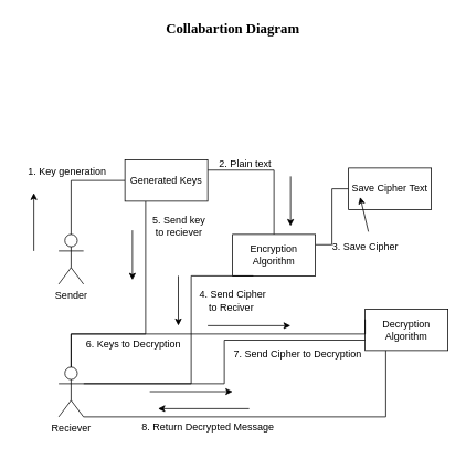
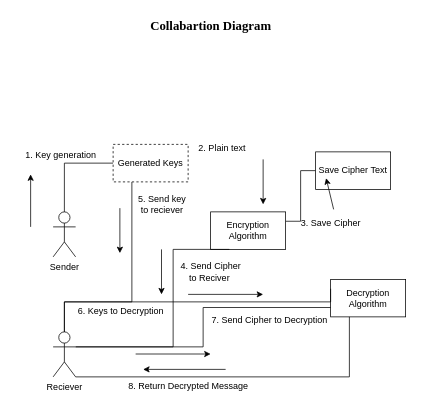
  <mxCell id="0" />
  <mxCell id="1" parent="0" />
  <mxCell id="2" style="edgeStyle=orthogonalEdgeStyle;rounded=0;orthogonalLoop=1;jettySize=auto;html=1;exitX=0.5;exitY=0;exitDx=0;exitDy=0;exitPerimeter=0;entryX=0;entryY=0.5;entryDx=0;entryDy=0;endArrow=none;endFill=0;" edge="1" parent="1" source="3" target="6"><mxGeometry relative="1" as="geometry" /></mxCell>
  <mxCell id="3" value="Sender" style="shape=umlActor;verticalLabelPosition=bottom;verticalAlign=top;html=1;outlineConnect=0;" vertex="1" parent="1"><mxGeometry x="70" y="282" width="30" height="60" as="geometry" /></mxCell>
  <mxCell id="4" style="edgeStyle=orthogonalEdgeStyle;rounded=0;orthogonalLoop=1;jettySize=auto;html=1;exitX=0.25;exitY=1;exitDx=0;exitDy=0;endArrow=none;endFill=0;" edge="1" parent="1" source="6" target="13"><mxGeometry relative="1" as="geometry"><Array as="points"><mxPoint x="175" y="402" /><mxPoint x="85" y="402" /></Array></mxGeometry></mxCell>
- <mxCell id="5" style="edgeStyle=orthogonalEdgeStyle;rounded=0;orthogonalLoop=1;jettySize=auto;html=1;exitX=1;exitY=0.25;exitDx=0;exitDy=0;entryX=0.5;entryY=0;entryDx=0;entryDy=0;endArrow=none;endFill=0;" edge="1" parent="1" source="6" target="8"><mxGeometry relative="1" as="geometry" /></mxCell>
- <mxCell id="6" value="Generated Keys" style="rounded=0;whiteSpace=wrap;html=1;" vertex="1" parent="1"><mxGeometry x="150" y="192" width="100" height="50" as="geometry" /></mxCell>
+ <mxCell id="6" value="Generated Keys" style="rounded=0;whiteSpace=wrap;html=1;dashed=1;" vertex="1" parent="1"><mxGeometry x="150" y="192" width="100" height="50" as="geometry" /></mxCell>
  <mxCell id="7" style="edgeStyle=orthogonalEdgeStyle;rounded=0;orthogonalLoop=1;jettySize=auto;html=1;exitX=1;exitY=0.25;exitDx=0;exitDy=0;entryX=0;entryY=0.5;entryDx=0;entryDy=0;endArrow=none;endFill=0;" edge="1" parent="1" source="8" target="9"><mxGeometry relative="1" as="geometry" /></mxCell>
  <mxCell id="8" value="Encryption Algorithm" style="rounded=0;whiteSpace=wrap;html=1;" vertex="1" parent="1"><mxGeometry x="280" y="282" width="100" height="50" as="geometry" /></mxCell>
  <mxCell id="9" value="Save Cipher Text" style="rounded=0;whiteSpace=wrap;html=1;" vertex="1" parent="1"><mxGeometry x="420" y="202" width="100" height="50" as="geometry" /></mxCell>
  <mxCell id="10" value="Decryption Algorithm" style="rounded=0;whiteSpace=wrap;html=1;" vertex="1" parent="1"><mxGeometry x="440" y="372" width="100" height="50" as="geometry" /></mxCell>
  <mxCell id="11" style="edgeStyle=orthogonalEdgeStyle;rounded=0;orthogonalLoop=1;jettySize=auto;html=1;exitX=1;exitY=0.333;exitDx=0;exitDy=0;exitPerimeter=0;entryX=0;entryY=0.75;entryDx=0;entryDy=0;endArrow=none;endFill=0;" edge="1" parent="1" source="13" target="10"><mxGeometry relative="1" as="geometry"><Array as="points"><mxPoint x="270" y="462" /><mxPoint x="270" y="410" /></Array></mxGeometry></mxCell>
  <mxCell id="12" style="edgeStyle=orthogonalEdgeStyle;rounded=0;orthogonalLoop=1;jettySize=auto;html=1;exitX=0.5;exitY=0;exitDx=0;exitDy=0;exitPerimeter=0;entryX=0;entryY=0.25;entryDx=0;entryDy=0;endArrow=none;endFill=0;" edge="1" parent="1" source="13" target="10"><mxGeometry relative="1" as="geometry"><Array as="points"><mxPoint x="85" y="402" /><mxPoint x="440" y="402" /></Array></mxGeometry></mxCell>
  <mxCell id="13" value="Reciever" style="shape=umlActor;verticalLabelPosition=bottom;verticalAlign=top;html=1;outlineConnect=0;" vertex="1" parent="1"><mxGeometry x="70" y="442" width="30" height="60" as="geometry" /></mxCell>
  <mxCell id="14" style="edgeStyle=orthogonalEdgeStyle;rounded=0;orthogonalLoop=1;jettySize=auto;html=1;exitX=0.25;exitY=1;exitDx=0;exitDy=0;entryX=1;entryY=0.333;entryDx=0;entryDy=0;entryPerimeter=0;endArrow=none;endFill=0;" edge="1" parent="1" source="8" target="13"><mxGeometry relative="1" as="geometry"><Array as="points"><mxPoint x="230" y="332" /><mxPoint x="230" y="462" /></Array></mxGeometry></mxCell>
  <mxCell id="15" value="1. Key generation" style="text;html=1;align=center;verticalAlign=middle;resizable=0;points=[];autosize=1;strokeColor=none;fillColor=none;" vertex="1" parent="1"><mxGeometry x="20" y="192" width="120" height="30" as="geometry" /></mxCell>
  <mxCell id="16" value="2. Plain text" style="text;html=1;align=center;verticalAlign=middle;resizable=0;points=[];autosize=1;strokeColor=none;fillColor=none;" vertex="1" parent="1"><mxGeometry x="250" y="182" width="90" height="30" as="geometry" /></mxCell>
  <mxCell id="17" value="3. Save Cipher" style="text;html=1;align=center;verticalAlign=middle;resizable=0;points=[];autosize=1;strokeColor=none;fillColor=none;" vertex="1" parent="1"><mxGeometry x="390" y="282" width="100" height="30" as="geometry" /></mxCell>
  <mxCell id="18" value="4. Send Cipher&lt;div&gt;to Reciver&amp;nbsp;&lt;/div&gt;" style="text;html=1;align=center;verticalAlign=middle;resizable=0;points=[];autosize=1;strokeColor=none;fillColor=none;" vertex="1" parent="1"><mxGeometry x="230" y="342" width="100" height="40" as="geometry" /></mxCell>
  <mxCell id="19" value="5. Send key&lt;div&gt;to reciever&lt;/div&gt;" style="text;html=1;align=center;verticalAlign=middle;resizable=0;points=[];autosize=1;strokeColor=none;fillColor=none;" vertex="1" parent="1"><mxGeometry x="170" y="252" width="90" height="40" as="geometry" /></mxCell>
  <mxCell id="20" value="6. Keys to Decryption" style="text;html=1;align=center;verticalAlign=middle;resizable=0;points=[];autosize=1;strokeColor=none;fillColor=none;" vertex="1" parent="1"><mxGeometry x="90" y="400" width="140" height="30" as="geometry" /></mxCell>
  <mxCell id="21" value="7. Send Cipher to Decryption&amp;nbsp;" style="text;html=1;align=center;verticalAlign=middle;resizable=0;points=[];autosize=1;strokeColor=none;fillColor=none;" vertex="1" parent="1"><mxGeometry x="270" y="412" width="180" height="30" as="geometry" /></mxCell>
  <mxCell id="22" style="edgeStyle=orthogonalEdgeStyle;rounded=0;orthogonalLoop=1;jettySize=auto;html=1;exitX=0.25;exitY=1;exitDx=0;exitDy=0;entryX=1;entryY=1;entryDx=0;entryDy=0;entryPerimeter=0;endArrow=none;endFill=0;" edge="1" parent="1" source="10" target="13"><mxGeometry relative="1" as="geometry"><Array as="points"><mxPoint x="465" y="502" /></Array></mxGeometry></mxCell>
  <mxCell id="23" value="8. Return Decrypted Message" style="text;html=1;align=center;verticalAlign=middle;resizable=0;points=[];autosize=1;strokeColor=none;fillColor=none;" vertex="1" parent="1"><mxGeometry x="160" y="500" width="180" height="30" as="geometry" /></mxCell>
  <mxCell id="24" value="" style="endArrow=classic;html=1;rounded=0;" edge="1" parent="1"><mxGeometry width="50" height="50" relative="1" as="geometry"><mxPoint x="40" y="302" as="sourcePoint" /><mxPoint x="40" y="232" as="targetPoint" /></mxGeometry></mxCell>
  <mxCell id="25" value="" style="endArrow=classic;html=1;rounded=0;" edge="1" parent="1"><mxGeometry width="50" height="50" relative="1" as="geometry"><mxPoint x="350" y="212" as="sourcePoint" /><mxPoint x="350" y="272" as="targetPoint" /></mxGeometry></mxCell>
  <mxCell id="26" value="" style="endArrow=classic;html=1;rounded=0;exitX=0.54;exitY=-0.111;exitDx=0;exitDy=0;exitPerimeter=0;" edge="1" parent="1" source="17"><mxGeometry width="50" height="50" relative="1" as="geometry"><mxPoint x="430" y="302" as="sourcePoint" /><mxPoint x="434" y="237" as="targetPoint" /></mxGeometry></mxCell>
  <mxCell id="27" value="" style="endArrow=classic;html=1;rounded=0;" edge="1" parent="1"><mxGeometry width="50" height="50" relative="1" as="geometry"><mxPoint x="214.5" y="332" as="sourcePoint" /><mxPoint x="214.5" y="392" as="targetPoint" /></mxGeometry></mxCell>
  <mxCell id="28" value="" style="endArrow=classic;html=1;rounded=0;" edge="1" parent="1"><mxGeometry width="50" height="50" relative="1" as="geometry"><mxPoint x="159" y="277" as="sourcePoint" /><mxPoint x="159" y="337" as="targetPoint" /></mxGeometry></mxCell>
  <mxCell id="29" value="" style="endArrow=classic;html=1;rounded=0;" edge="1" parent="1"><mxGeometry width="50" height="50" relative="1" as="geometry"><mxPoint x="250" y="392" as="sourcePoint" /><mxPoint x="350" y="392" as="targetPoint" /></mxGeometry></mxCell>
  <mxCell id="30" value="" style="endArrow=classic;html=1;rounded=0;" edge="1" parent="1"><mxGeometry width="50" height="50" relative="1" as="geometry"><mxPoint x="180" y="471.5" as="sourcePoint" /><mxPoint x="280" y="471.5" as="targetPoint" /></mxGeometry></mxCell>
  <mxCell id="31" value="" style="endArrow=classic;html=1;rounded=0;" edge="1" parent="1"><mxGeometry width="50" height="50" relative="1" as="geometry"><mxPoint x="300" y="492" as="sourcePoint" /><mxPoint x="190" y="492" as="targetPoint" /></mxGeometry></mxCell>
  <mxCell id="32" value="&lt;font face=&quot;Times New Roman&quot; style=&quot;font-size: 17px;&quot;&gt;&lt;b&gt;Collabartion Diagram&lt;/b&gt;&lt;/font&gt;" style="text;html=1;align=center;verticalAlign=middle;resizable=0;points=[];autosize=1;strokeColor=none;fillColor=none;" vertex="1" parent="1"><mxGeometry x="190" y="20" width="180" height="30" as="geometry" /></mxCell>
